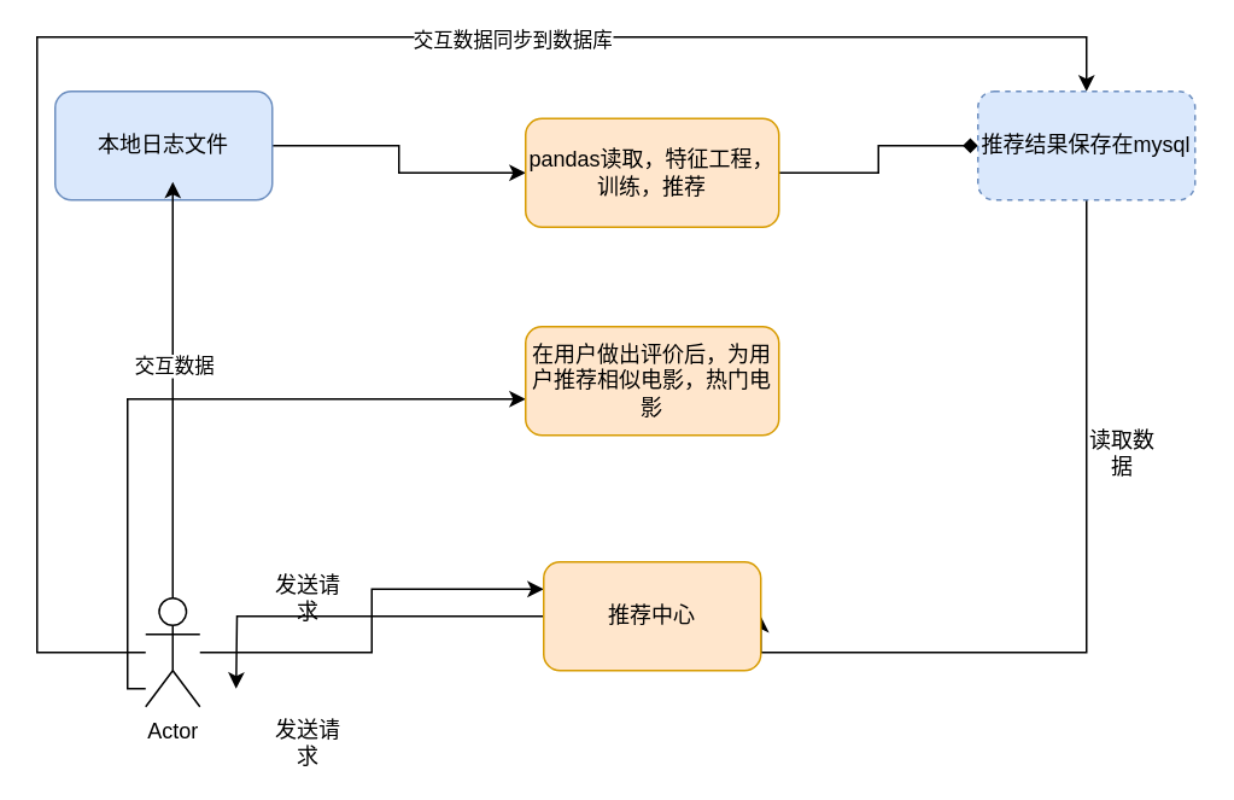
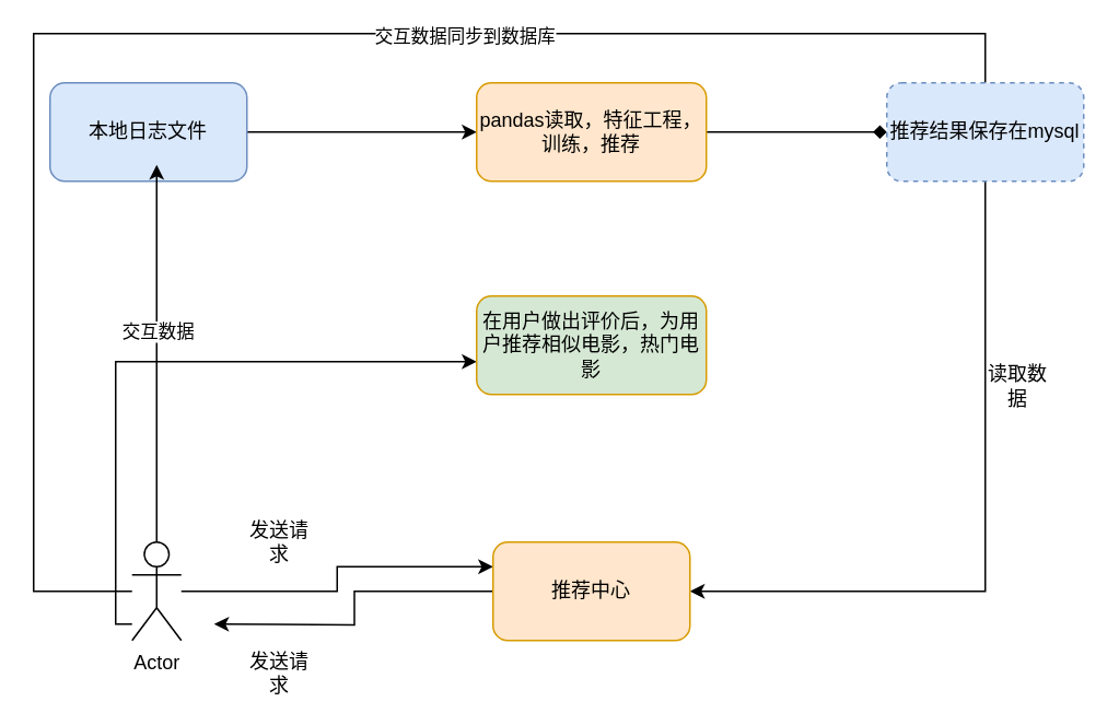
  <mxCell id="0" />
  <mxCell id="1" parent="0" />
  <mxCell id="2" style="edgeStyle=orthogonalEdgeStyle;rounded=0;orthogonalLoop=1;jettySize=auto;html=1;entryX=0;entryY=0.5;entryDx=0;entryDy=0;" edge="1" parent="1" source="3" target="12"><mxGeometry relative="1" as="geometry"><mxPoint x="220" y="80" as="targetPoint" /></mxGeometry></mxCell>
  <mxCell id="3" value="本地日志文件" style="rounded=1;whiteSpace=wrap;html=1;fillColor=#dae8fc;strokeColor=#6c8ebf;" vertex="1" parent="1"><mxGeometry x="30" y="50" width="120" height="60" as="geometry" /></mxCell>
  <mxCell id="4" style="edgeStyle=orthogonalEdgeStyle;rounded=0;orthogonalLoop=1;jettySize=auto;html=1;" edge="1" parent="1" source="10"><mxGeometry relative="1" as="geometry"><mxPoint x="95" y="100" as="targetPoint" /><Array as="points"><mxPoint x="95" y="210" /><mxPoint x="95" y="210" /></Array></mxGeometry></mxCell>
  <mxCell id="5" value="交互数据" style="edgeLabel;html=1;align=center;verticalAlign=middle;resizable=0;points=[];" vertex="1" connectable="0" parent="4"><mxGeometry x="0.122" relative="1" as="geometry"><mxPoint as="offset" /></mxGeometry></mxCell>
  <mxCell id="6" style="edgeStyle=orthogonalEdgeStyle;rounded=0;orthogonalLoop=1;jettySize=auto;html=1;entryX=0;entryY=0.25;entryDx=0;entryDy=0;" edge="1" parent="1" source="10" target="16"><mxGeometry relative="1" as="geometry" /></mxCell>
- <mxCell id="7" style="edgeStyle=orthogonalEdgeStyle;rounded=0;orthogonalLoop=1;jettySize=auto;html=1;shadow=0;" edge="1" parent="1" source="10" target="14"><mxGeometry relative="1" as="geometry"><Array as="points"><mxPoint x="20" y="360" /><mxPoint x="20" y="20" /><mxPoint x="600" y="20" /></Array></mxGeometry></mxCell>
+ <mxCell id="7" style="edgeStyle=orthogonalEdgeStyle;rounded=0;orthogonalLoop=1;jettySize=auto;html=1;shadow=0;endArrow=none;" edge="1" parent="1" source="10" target="14"><mxGeometry relative="1" as="geometry"><Array as="points"><mxPoint x="20" y="360" /><mxPoint x="20" y="20" /><mxPoint x="600" y="20" /></Array></mxGeometry></mxCell>
  <mxCell id="8" value="交互数据同步到数据库" style="edgeLabel;html=1;align=center;verticalAlign=middle;resizable=0;points=[];" vertex="1" connectable="0" parent="7"><mxGeometry x="0.311" y="-1" relative="1" as="geometry"><mxPoint as="offset" /></mxGeometry></mxCell>
  <mxCell id="9" style="edgeStyle=orthogonalEdgeStyle;rounded=0;orthogonalLoop=1;jettySize=auto;html=1;shadow=0;entryX=0;entryY=0.5;entryDx=0;entryDy=0;" edge="1" parent="1"><mxGeometry relative="1" as="geometry"><mxPoint x="290" y="220" as="targetPoint" /><mxPoint x="80" y="380" as="sourcePoint" /><Array as="points"><mxPoint x="70" y="380" /><mxPoint x="70" y="220" /></Array></mxGeometry></mxCell>
  <mxCell id="10" value="Actor" style="shape=umlActor;verticalLabelPosition=bottom;verticalAlign=top;html=1;outlineConnect=0;" vertex="1" parent="1"><mxGeometry x="80" y="330" width="30" height="60" as="geometry" /></mxCell>
  <mxCell id="11" style="edgeStyle=orthogonalEdgeStyle;rounded=0;orthogonalLoop=1;jettySize=auto;html=1;entryX=0;entryY=0.5;entryDx=0;entryDy=0;endArrow=diamond;" edge="1" parent="1" source="12" target="14"><mxGeometry relative="1" as="geometry" /></mxCell>
- <mxCell id="12" value="pandas读取，特征工程，训练，推荐" style="rounded=1;whiteSpace=wrap;html=1;fillColor=#ffe6cc;strokeColor=#d79b00;" vertex="1" parent="1"><mxGeometry x="290" y="65" width="140" height="60" as="geometry" /></mxCell>
+ <mxCell id="12" value="pandas读取，特征工程，训练，推荐" style="rounded=1;whiteSpace=wrap;html=1;fillColor=#ffe6cc;strokeColor=#d79b00;" vertex="1" parent="1"><mxGeometry x="290" y="50" width="140" height="60" as="geometry" /></mxCell>
  <mxCell id="13" style="edgeStyle=orthogonalEdgeStyle;rounded=0;orthogonalLoop=1;jettySize=auto;html=1;shadow=0;entryX=1;entryY=0.5;entryDx=0;entryDy=0;" edge="1" parent="1" source="14" target="16"><mxGeometry relative="1" as="geometry"><mxPoint x="600" y="370" as="targetPoint" /><Array as="points"><mxPoint x="600" y="360" /></Array></mxGeometry></mxCell>
  <mxCell id="14" value="推荐结果保存在mysql" style="rounded=1;whiteSpace=wrap;html=1;fillColor=#dae8fc;strokeColor=#6c8ebf;dashed=1;" vertex="1" parent="1"><mxGeometry x="540" y="50" width="120" height="60" as="geometry" /></mxCell>
  <mxCell id="15" style="edgeStyle=orthogonalEdgeStyle;rounded=0;orthogonalLoop=1;jettySize=auto;html=1;" edge="1" parent="1" source="16"><mxGeometry relative="1" as="geometry"><mxPoint x="130" y="380" as="targetPoint" /></mxGeometry></mxCell>
- <mxCell id="16" value="推荐中心&lt;br&gt;" style="rounded=1;whiteSpace=wrap;html=1;fillColor=#ffe6cc;strokeColor=#d79b00;" vertex="1" parent="1"><mxGeometry x="300" y="310" width="120" height="60" as="geometry" /></mxCell>
+ <mxCell id="16" value="推荐中心&lt;br&gt;" style="rounded=1;whiteSpace=wrap;html=1;fillColor=#ffe6cc;strokeColor=#d79b00;" vertex="1" parent="1"><mxGeometry x="300" y="330" width="120" height="60" as="geometry" /></mxCell>
  <mxCell id="17" value="发送请求&lt;br&gt;" style="text;html=1;strokeColor=none;fillColor=none;align=center;verticalAlign=middle;whiteSpace=wrap;rounded=0;" vertex="1" parent="1"><mxGeometry x="150" y="320" width="40" height="20" as="geometry" /></mxCell>
  <mxCell id="18" value="发送请求&lt;br&gt;" style="text;html=1;strokeColor=none;fillColor=none;align=center;verticalAlign=middle;whiteSpace=wrap;rounded=0;" vertex="1" parent="1"><mxGeometry x="150" y="400" width="40" height="20" as="geometry" /></mxCell>
- <mxCell id="19" value="在用户做出评价后，为用户推荐相似电影，热门电影" style="rounded=1;whiteSpace=wrap;html=1;fillColor=#ffe6cc;strokeColor=#d79b00;" vertex="1" parent="1"><mxGeometry x="290" y="180" width="140" height="60" as="geometry" /></mxCell>
- <mxCell id="20" value="读取数据&lt;br&gt;" style="text;html=1;strokeColor=none;fillColor=none;align=center;verticalAlign=middle;whiteSpace=wrap;rounded=0;" vertex="1" parent="1"><mxGeometry x="600" y="240" width="40" height="20" as="geometry" /></mxCell>
+ <mxCell id="19" value="在用户做出评价后，为用户推荐相似电影，热门电影" style="rounded=1;whiteSpace=wrap;html=1;fillColor=#d5e8d4;strokeColor=#d79b00;" vertex="1" parent="1"><mxGeometry x="290" y="180" width="140" height="60" as="geometry" /></mxCell>
+ <mxCell id="20" value="读取数据&lt;br&gt;" style="text;html=1;strokeColor=none;fillColor=none;align=center;verticalAlign=middle;whiteSpace=wrap;rounded=0;" vertex="1" parent="1"><mxGeometry x="600" y="225" width="40" height="20" as="geometry" /></mxCell>
